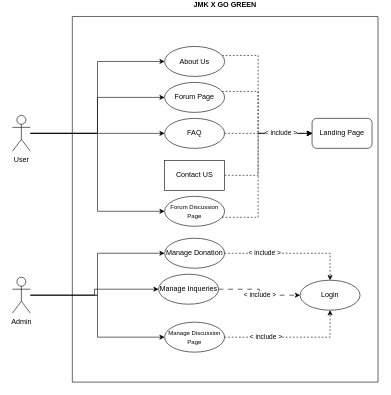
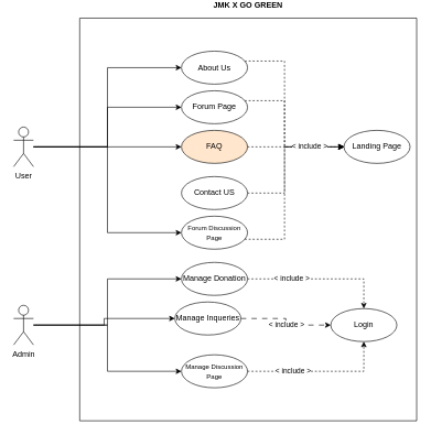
  <mxCell id="0" />
  <mxCell id="1" parent="0" />
  <mxCell id="2" value="JMK X GO GREEN&#10;&#10;&#10;" style="swimlane;startSize=0;" vertex="1" parent="1"><mxGeometry x="120" y="20" width="510" height="610" as="geometry" /></mxCell>
  <mxCell id="3" style="edgeStyle=orthogonalEdgeStyle;rounded=0;orthogonalLoop=1;jettySize=auto;html=1;entryX=0;entryY=0.5;entryDx=0;entryDy=0;dashed=1;" edge="1" parent="2" source="4" target="14"><mxGeometry relative="1" as="geometry"><Array as="points"><mxPoint x="310" y="65" /><mxPoint x="310" y="195" /></Array></mxGeometry></mxCell>
  <mxCell id="4" value="About Us" style="ellipse;whiteSpace=wrap;html=1;" vertex="1" parent="2"><mxGeometry x="154" y="50" width="100" height="50" as="geometry" /></mxCell>
  <mxCell id="5" style="edgeStyle=orthogonalEdgeStyle;rounded=0;orthogonalLoop=1;jettySize=auto;html=1;entryX=0;entryY=0.5;entryDx=0;entryDy=0;dashed=1;" edge="1" parent="2" source="6" target="14"><mxGeometry relative="1" as="geometry"><mxPoint x="420" y="200" as="targetPoint" /><Array as="points"><mxPoint x="310" y="125" /><mxPoint x="310" y="195" /></Array></mxGeometry></mxCell>
  <mxCell id="6" value="Forum Page" style="ellipse;whiteSpace=wrap;html=1;" vertex="1" parent="2"><mxGeometry x="154" y="110" width="100" height="50" as="geometry" /></mxCell>
  <mxCell id="7" style="edgeStyle=orthogonalEdgeStyle;rounded=0;orthogonalLoop=1;jettySize=auto;html=1;entryX=0;entryY=0.5;entryDx=0;entryDy=0;dashed=1;" edge="1" parent="2" source="8" target="14"><mxGeometry relative="1" as="geometry" /></mxCell>
- <mxCell id="8" value="FAQ" style="ellipse;whiteSpace=wrap;html=1;" vertex="1" parent="2"><mxGeometry x="154" y="170" width="100" height="50" as="geometry" /></mxCell>
+ <mxCell id="8" value="FAQ" style="ellipse;whiteSpace=wrap;html=1;fillColor=#ffe6cc;" vertex="1" parent="2"><mxGeometry x="154" y="170" width="100" height="50" as="geometry" /></mxCell>
  <mxCell id="9" style="edgeStyle=orthogonalEdgeStyle;rounded=0;orthogonalLoop=1;jettySize=auto;html=1;entryX=0;entryY=0.5;entryDx=0;entryDy=0;dashed=1;" edge="1" parent="2" source="10" target="14"><mxGeometry relative="1" as="geometry"><Array as="points"><mxPoint x="310" y="265" /><mxPoint x="310" y="195" /></Array></mxGeometry></mxCell>
- <mxCell id="10" value="Contact US" style="whiteSpace=wrap;html=1;rounded=0;" vertex="1" parent="2"><mxGeometry x="154" y="240" width="100" height="50" as="geometry" /></mxCell>
+ <mxCell id="10" value="Contact US" style="ellipse;whiteSpace=wrap;html=1;" vertex="1" parent="2"><mxGeometry x="154" y="240" width="100" height="50" as="geometry" /></mxCell>
  <mxCell id="11" style="edgeStyle=orthogonalEdgeStyle;rounded=0;orthogonalLoop=1;jettySize=auto;html=1;entryX=0;entryY=0.5;entryDx=0;entryDy=0;dashed=1;" edge="1" parent="2" source="13" target="14"><mxGeometry relative="1" as="geometry"><Array as="points"><mxPoint x="310" y="335" /><mxPoint x="310" y="195" /></Array></mxGeometry></mxCell>
  <mxCell id="12" value="&amp;lt; include &amp;gt;" style="edgeLabel;html=1;align=center;verticalAlign=middle;resizable=0;points=[];" vertex="1" connectable="0" parent="11"><mxGeometry x="0.724" y="1" relative="1" as="geometry"><mxPoint x="-12" as="offset" /></mxGeometry></mxCell>
  <mxCell id="13" value="&lt;font style=&quot;font-size: 10px;&quot;&gt;Forum Discussion &lt;br&gt;Page&lt;/font&gt;" style="ellipse;whiteSpace=wrap;html=1;" vertex="1" parent="2"><mxGeometry x="154" y="300" width="100" height="50" as="geometry" /></mxCell>
- <mxCell id="14" value="Landing Page" style="whiteSpace=wrap;html=1;rounded=1;" vertex="1" parent="2"><mxGeometry x="400" y="170" width="100" height="50" as="geometry" /></mxCell>
+ <mxCell id="14" value="Landing Page" style="ellipse;whiteSpace=wrap;html=1;" vertex="1" parent="2"><mxGeometry x="400" y="170" width="100" height="50" as="geometry" /></mxCell>
  <mxCell id="15" style="edgeStyle=orthogonalEdgeStyle;rounded=0;orthogonalLoop=1;jettySize=auto;html=1;entryX=0.5;entryY=0;entryDx=0;entryDy=0;dashed=1;" edge="1" parent="2" source="16" target="23"><mxGeometry relative="1" as="geometry" /></mxCell>
  <mxCell id="16" value="Manage Donation" style="ellipse;whiteSpace=wrap;html=1;" vertex="1" parent="2"><mxGeometry x="154" y="370" width="100" height="50" as="geometry" /></mxCell>
  <mxCell id="17" style="edgeStyle=orthogonalEdgeStyle;rounded=0;orthogonalLoop=1;jettySize=auto;html=1;dashed=1;dashPattern=8 8;" edge="1" parent="2" source="19" target="23"><mxGeometry relative="1" as="geometry" /></mxCell>
  <mxCell id="18" value="&amp;lt; include &amp;gt;" style="edgeLabel;html=1;align=center;verticalAlign=middle;resizable=0;points=[];" vertex="1" connectable="0" parent="17"><mxGeometry x="0.07" y="3" relative="1" as="geometry"><mxPoint y="2" as="offset" /></mxGeometry></mxCell>
  <mxCell id="19" value="Manage Inqueries" style="ellipse;whiteSpace=wrap;html=1;" vertex="1" parent="2"><mxGeometry x="144" y="430" width="100" height="50" as="geometry" /></mxCell>
  <mxCell id="20" style="edgeStyle=orthogonalEdgeStyle;rounded=0;orthogonalLoop=1;jettySize=auto;html=1;entryX=0.5;entryY=1;entryDx=0;entryDy=0;dashed=1;" edge="1" parent="2" source="22" target="23"><mxGeometry relative="1" as="geometry" /></mxCell>
  <mxCell id="21" value="&amp;lt; include &amp;gt;" style="edgeLabel;html=1;align=center;verticalAlign=middle;resizable=0;points=[];" vertex="1" connectable="0" parent="20"><mxGeometry x="-0.354" y="2" relative="1" as="geometry"><mxPoint x="-3" as="offset" /></mxGeometry></mxCell>
  <mxCell id="22" value="&lt;font style=&quot;font-size: 10px;&quot;&gt;Manage Discussion &lt;br&gt;Page&lt;/font&gt;" style="ellipse;whiteSpace=wrap;html=1;" vertex="1" parent="2"><mxGeometry x="154" y="510" width="100" height="50" as="geometry" /></mxCell>
  <mxCell id="23" value="Login" style="ellipse;whiteSpace=wrap;html=1;" vertex="1" parent="2"><mxGeometry x="380" y="440" width="100" height="50" as="geometry" /></mxCell>
  <mxCell id="24" value="&amp;lt; include &amp;gt;" style="edgeLabel;html=1;align=center;verticalAlign=middle;resizable=0;points=[];" vertex="1" connectable="0" parent="2"><mxGeometry x="329.996" y="300" as="geometry"><mxPoint x="-9" y="94" as="offset" /></mxGeometry></mxCell>
  <mxCell id="25" style="edgeStyle=orthogonalEdgeStyle;rounded=0;orthogonalLoop=1;jettySize=auto;html=1;entryX=0;entryY=0.5;entryDx=0;entryDy=0;" edge="1" parent="1" source="28" target="19"><mxGeometry relative="1" as="geometry" /></mxCell>
  <mxCell id="26" style="edgeStyle=orthogonalEdgeStyle;rounded=0;orthogonalLoop=1;jettySize=auto;html=1;entryX=0;entryY=0.5;entryDx=0;entryDy=0;" edge="1" parent="1" source="28" target="16"><mxGeometry relative="1" as="geometry" /></mxCell>
  <mxCell id="27" style="edgeStyle=orthogonalEdgeStyle;rounded=0;orthogonalLoop=1;jettySize=auto;html=1;entryX=0;entryY=0.5;entryDx=0;entryDy=0;" edge="1" parent="1" source="28" target="22"><mxGeometry relative="1" as="geometry" /></mxCell>
  <mxCell id="28" value="Admin" style="shape=umlActor;verticalLabelPosition=bottom;verticalAlign=top;html=1;" vertex="1" parent="1"><mxGeometry x="20" y="455" width="30" height="60" as="geometry" /></mxCell>
  <mxCell id="29" style="edgeStyle=orthogonalEdgeStyle;rounded=0;orthogonalLoop=1;jettySize=auto;html=1;entryX=0;entryY=0.5;entryDx=0;entryDy=0;" edge="1" parent="1" source="33" target="8"><mxGeometry relative="1" as="geometry" /></mxCell>
  <mxCell id="30" style="edgeStyle=orthogonalEdgeStyle;rounded=0;orthogonalLoop=1;jettySize=auto;html=1;entryX=0;entryY=0.5;entryDx=0;entryDy=0;" edge="1" parent="1" source="33" target="13"><mxGeometry relative="1" as="geometry" /></mxCell>
  <mxCell id="31" style="edgeStyle=orthogonalEdgeStyle;rounded=0;orthogonalLoop=1;jettySize=auto;html=1;entryX=0;entryY=0.5;entryDx=0;entryDy=0;" edge="1" parent="1" source="33" target="6"><mxGeometry relative="1" as="geometry" /></mxCell>
  <mxCell id="32" style="edgeStyle=orthogonalEdgeStyle;rounded=0;orthogonalLoop=1;jettySize=auto;html=1;entryX=0;entryY=0.5;entryDx=0;entryDy=0;" edge="1" parent="1" source="33" target="4"><mxGeometry relative="1" as="geometry" /></mxCell>
  <mxCell id="33" value="User" style="shape=umlActor;verticalLabelPosition=bottom;verticalAlign=top;html=1;" vertex="1" parent="1"><mxGeometry x="20" y="185" width="30" height="60" as="geometry" /></mxCell>
